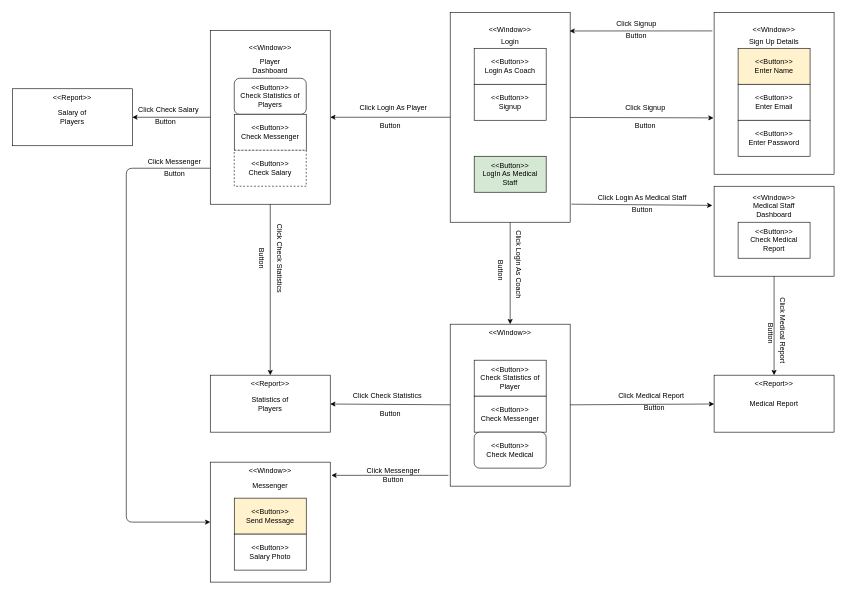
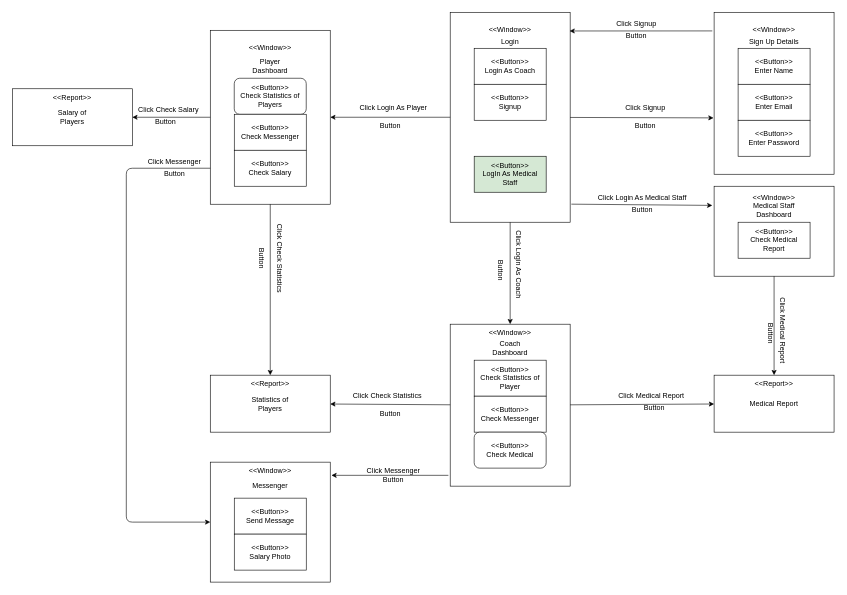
  <mxCell id="0" />
  <mxCell id="1" parent="0" />
  <mxCell id="2" value="" style="rounded=0;whiteSpace=wrap;html=1;" vertex="1" parent="1"><mxGeometry x="750" y="20" width="200" height="350" as="geometry" /></mxCell>
  <mxCell id="3" value="&amp;lt;&amp;lt;Button&amp;gt;&amp;gt;&lt;br&gt;Login As Coach" style="rounded=0;whiteSpace=wrap;html=1;" vertex="1" parent="1"><mxGeometry x="790" y="80" width="120" height="60" as="geometry" /></mxCell>
  <mxCell id="4" value="&lt;span&gt;&amp;lt;&amp;lt;Button&amp;gt;&amp;gt;&lt;/span&gt;&lt;br&gt;Signup" style="rounded=0;whiteSpace=wrap;html=1;" vertex="1" parent="1"><mxGeometry x="790" y="140" width="120" height="60" as="geometry" /></mxCell>
  <mxCell id="5" value="&amp;lt;&amp;lt;Window&amp;gt;&amp;gt;" style="text;html=1;strokeColor=none;fillColor=none;align=center;verticalAlign=middle;whiteSpace=wrap;rounded=0;" vertex="1" parent="1"><mxGeometry x="810" y="40" width="80" height="20" as="geometry" /></mxCell>
  <mxCell id="6" value="Login" style="text;html=1;strokeColor=none;fillColor=none;align=center;verticalAlign=middle;whiteSpace=wrap;rounded=0;" vertex="1" parent="1"><mxGeometry x="805" y="60" width="90" height="20" as="geometry" /></mxCell>
  <mxCell id="7" value="" style="rounded=0;whiteSpace=wrap;html=1;" vertex="1" parent="1"><mxGeometry x="1190" y="310" width="200" height="150" as="geometry" /></mxCell>
  <mxCell id="8" value="&amp;lt;&amp;lt;Button&amp;gt;&amp;gt;&lt;br&gt;Check Medical Report" style="rounded=0;whiteSpace=wrap;html=1;" vertex="1" parent="1"><mxGeometry x="1230" y="370" width="120" height="60" as="geometry" /></mxCell>
  <mxCell id="9" value="&amp;lt;&amp;lt;Window&amp;gt;&amp;gt;" style="text;html=1;strokeColor=none;fillColor=none;align=center;verticalAlign=middle;whiteSpace=wrap;rounded=0;" vertex="1" parent="1"><mxGeometry x="1250" y="320" width="80" height="20" as="geometry" /></mxCell>
  <mxCell id="10" value="Medical Staff&lt;br&gt;Dashboard" style="text;html=1;strokeColor=none;fillColor=none;align=center;verticalAlign=middle;whiteSpace=wrap;rounded=0;" vertex="1" parent="1"><mxGeometry x="1245" y="340" width="90" height="20" as="geometry" /></mxCell>
  <mxCell id="11" value="" style="rounded=0;whiteSpace=wrap;html=1;" vertex="1" parent="1"><mxGeometry x="350" y="50" width="200" height="290" as="geometry" /></mxCell>
  <mxCell id="12" value="&amp;lt;&amp;lt;Button&amp;gt;&amp;gt;&lt;br&gt;Check Statistics of Players" style="whiteSpace=wrap;html=1;rounded=1;" vertex="1" parent="1"><mxGeometry x="390" y="130" width="120" height="60" as="geometry" /></mxCell>
  <mxCell id="13" value="&lt;span&gt;&amp;lt;&amp;lt;Button&amp;gt;&amp;gt;&lt;/span&gt;&lt;br&gt;Check Messenger" style="rounded=0;whiteSpace=wrap;html=1;" vertex="1" parent="1"><mxGeometry x="390" y="190" width="120" height="60" as="geometry" /></mxCell>
- <mxCell id="14" value="&lt;span&gt;&amp;lt;&amp;lt;Button&amp;gt;&amp;gt;&lt;/span&gt;&lt;br&gt;&lt;span&gt;Check Salary&lt;/span&gt;" style="rounded=0;whiteSpace=wrap;html=1;dashed=1;" vertex="1" parent="1"><mxGeometry x="390" y="250" width="120" height="60" as="geometry" /></mxCell>
+ <mxCell id="14" value="&lt;span&gt;&amp;lt;&amp;lt;Button&amp;gt;&amp;gt;&lt;/span&gt;&lt;br&gt;&lt;span&gt;Check Salary&lt;/span&gt;" style="rounded=0;whiteSpace=wrap;html=1;" vertex="1" parent="1"><mxGeometry x="390" y="250" width="120" height="60" as="geometry" /></mxCell>
  <mxCell id="15" value="&amp;lt;&amp;lt;Window&amp;gt;&amp;gt;" style="text;html=1;strokeColor=none;fillColor=none;align=center;verticalAlign=middle;whiteSpace=wrap;rounded=0;" vertex="1" parent="1"><mxGeometry y="70" width="80" height="20" as="geometry" x="410" /></mxCell>
  <mxCell id="16" value="Player Dashboard" style="text;html=1;strokeColor=none;fillColor=none;align=center;verticalAlign=middle;whiteSpace=wrap;rounded=0;" vertex="1" parent="1"><mxGeometry x="405" y="100" width="90" height="20" as="geometry" /></mxCell>
  <mxCell id="17" value="" style="rounded=0;whiteSpace=wrap;html=1;" vertex="1" parent="1"><mxGeometry x="750" y="540" width="200" height="270" as="geometry" /></mxCell>
  <mxCell id="18" value="&amp;lt;&amp;lt;Button&amp;gt;&amp;gt;&lt;br&gt;Check Statistics of Player" style="rounded=0;whiteSpace=wrap;html=1;" vertex="1" parent="1"><mxGeometry x="790" y="600" width="120" height="60" as="geometry" /></mxCell>
  <mxCell id="19" value="&lt;span&gt;&amp;lt;&amp;lt;Button&amp;gt;&amp;gt;&lt;/span&gt;&lt;br&gt;Check Messenger" style="rounded=0;whiteSpace=wrap;html=1;" vertex="1" parent="1"><mxGeometry x="790" y="660" width="120" height="60" as="geometry" /></mxCell>
  <mxCell id="20" value="&lt;span&gt;&amp;lt;&amp;lt;Button&amp;gt;&amp;gt;&lt;/span&gt;&lt;br&gt;&lt;span&gt;Check Medical&lt;/span&gt;" style="whiteSpace=wrap;html=1;rounded=1;" vertex="1" parent="1"><mxGeometry x="790" y="720" width="120" height="60" as="geometry" /></mxCell>
  <mxCell id="21" value="&amp;lt;&amp;lt;Window&amp;gt;&amp;gt;" style="text;html=1;strokeColor=none;fillColor=none;align=center;verticalAlign=middle;whiteSpace=wrap;rounded=0;" vertex="1" parent="1"><mxGeometry x="810" y="545" width="80" height="20" as="geometry" /></mxCell>
+ <mxCell id="22" value="Coach Dashboard" style="text;html=1;strokeColor=none;fillColor=none;align=center;verticalAlign=middle;whiteSpace=wrap;rounded=0;" vertex="1" parent="1"><mxGeometry x="805" y="570" width="90" height="20" as="geometry" /></mxCell>
  <mxCell id="23" value="" style="rounded=0;whiteSpace=wrap;html=1;" vertex="1" parent="1"><mxGeometry x="1190" y="20" width="200" height="270" as="geometry" /></mxCell>
- <mxCell id="24" value="&amp;lt;&amp;lt;Button&amp;gt;&amp;gt;&lt;br&gt;Enter Name" style="rounded=0;whiteSpace=wrap;html=1;fillColor=#fff2cc;" vertex="1" parent="1"><mxGeometry x="1230" y="80" width="120" height="60" as="geometry" /></mxCell>
+ <mxCell id="24" value="&amp;lt;&amp;lt;Button&amp;gt;&amp;gt;&lt;br&gt;Enter Name" style="rounded=0;whiteSpace=wrap;html=1;" vertex="1" parent="1"><mxGeometry x="1230" y="80" width="120" height="60" as="geometry" /></mxCell>
  <mxCell id="25" value="&lt;span&gt;&amp;lt;&amp;lt;Button&amp;gt;&amp;gt;&lt;/span&gt;&lt;br&gt;Enter Email" style="rounded=0;whiteSpace=wrap;html=1;" vertex="1" parent="1"><mxGeometry x="1230" y="140" width="120" height="60" as="geometry" /></mxCell>
  <mxCell id="26" value="&lt;span&gt;&amp;lt;&amp;lt;Button&amp;gt;&amp;gt;&lt;/span&gt;&lt;br&gt;&lt;span&gt;Enter Password&lt;/span&gt;" style="rounded=0;whiteSpace=wrap;html=1;" vertex="1" parent="1"><mxGeometry x="1230" y="200" width="120" height="60" as="geometry" /></mxCell>
  <mxCell id="27" value="&amp;lt;&amp;lt;Window&amp;gt;&amp;gt;" style="text;html=1;strokeColor=none;fillColor=none;align=center;verticalAlign=middle;whiteSpace=wrap;rounded=0;" vertex="1" parent="1"><mxGeometry x="1250" y="40" width="80" height="20" as="geometry" /></mxCell>
  <mxCell id="28" value="Sign Up Details" style="text;html=1;strokeColor=none;fillColor=none;align=center;verticalAlign=middle;whiteSpace=wrap;rounded=0;" vertex="1" parent="1"><mxGeometry x="1245" y="60" width="90" height="20" as="geometry" /></mxCell>
  <mxCell id="29" value="" style="endArrow=classic;html=1;entryX=-0.005;entryY=0.652;entryDx=0;entryDy=0;entryPerimeter=0;" edge="1" parent="1" source="2" target="23"><mxGeometry width="50" height="50" relative="1" as="geometry"><mxPoint x="810" y="380" as="sourcePoint" /><mxPoint x="860" y="330" as="targetPoint" /></mxGeometry></mxCell>
  <mxCell id="30" value="Click Signup" style="text;html=1;align=center;verticalAlign=middle;resizable=0;points=[];autosize=1;" vertex="1" parent="1"><mxGeometry x="1035" y="170" width="80" height="20" as="geometry" /></mxCell>
  <mxCell id="31" value="Button" style="text;html=1;align=center;verticalAlign=middle;resizable=0;points=[];autosize=1;" vertex="1" parent="1"><mxGeometry x="1050" y="200" width="50" height="20" as="geometry" /></mxCell>
  <mxCell id="32" value="" style="endArrow=classic;html=1;exitX=-0.015;exitY=0.115;exitDx=0;exitDy=0;exitPerimeter=0;entryX=0.995;entryY=0.089;entryDx=0;entryDy=0;entryPerimeter=0;" edge="1" parent="1" source="23" target="2"><mxGeometry width="50" height="50" relative="1" as="geometry"><mxPoint x="960" y="165" as="sourcePoint" /><mxPoint x="1020" y="260" as="targetPoint" /></mxGeometry></mxCell>
  <mxCell id="33" value="Click Signup" style="text;html=1;align=center;verticalAlign=middle;resizable=0;points=[];autosize=1;" vertex="1" parent="1"><mxGeometry x="1020" y="30" width="80" height="20" as="geometry" /></mxCell>
  <mxCell id="34" value="Button" style="text;html=1;align=center;verticalAlign=middle;resizable=0;points=[];autosize=1;" vertex="1" parent="1"><mxGeometry x="1035" y="50" width="50" height="20" as="geometry" /></mxCell>
  <mxCell id="35" value="" style="endArrow=classic;html=1;" edge="1" parent="1" source="2" target="11"><mxGeometry width="50" height="50" relative="1" as="geometry"><mxPoint x="960" y="165" as="sourcePoint" /><mxPoint x="1170" y="165" as="targetPoint" /></mxGeometry></mxCell>
  <mxCell id="36" value="" style="endArrow=classic;html=1;" edge="1" parent="1" source="2" target="17"><mxGeometry width="50" height="50" relative="1" as="geometry"><mxPoint x="875" y="330.001" as="sourcePoint" /><mxPoint x="795" y="412.859" as="targetPoint" /></mxGeometry></mxCell>
  <mxCell id="37" value="" style="endArrow=classic;html=1;exitX=1.01;exitY=0.914;exitDx=0;exitDy=0;exitPerimeter=0;entryX=-0.015;entryY=0.213;entryDx=0;entryDy=0;entryPerimeter=0;" edge="1" parent="1" source="2" target="7"><mxGeometry width="50" height="50" relative="1" as="geometry"><mxPoint x="770" y="278.571" as="sourcePoint" /><mxPoint x="690" y="361.429" as="targetPoint" /></mxGeometry></mxCell>
  <mxCell id="38" value="&amp;lt;&amp;lt;Button&amp;gt;&amp;gt;&lt;br&gt;LogIn As Medical Staff" style="rounded=0;whiteSpace=wrap;html=1;fillColor=#d5e8d4;" vertex="1" parent="1"><mxGeometry x="790" y="260" width="120" height="60" as="geometry" /></mxCell>
  <mxCell id="39" value="Click Login As Player" style="text;html=1;align=center;verticalAlign=middle;resizable=0;points=[];autosize=1;rotation=0;" vertex="1" parent="1"><mxGeometry x="590" y="170" width="130" height="20" as="geometry" /></mxCell>
  <mxCell id="40" value="Button" style="text;html=1;align=center;verticalAlign=middle;resizable=0;points=[];autosize=1;rotation=0;" vertex="1" parent="1"><mxGeometry x="625" y="200" width="50" height="20" as="geometry" /></mxCell>
  <mxCell id="41" value="" style="rounded=0;whiteSpace=wrap;html=1;" vertex="1" parent="1"><mxGeometry x="350" y="770" width="200" height="200" as="geometry" /></mxCell>
- <mxCell id="42" value="&amp;lt;&amp;lt;Button&amp;gt;&amp;gt;&lt;br&gt;Send Message" style="rounded=0;whiteSpace=wrap;html=1;fillColor=#fff2cc;" vertex="1" parent="1"><mxGeometry x="390" y="830" width="120" height="60" as="geometry" /></mxCell>
+ <mxCell id="42" value="&amp;lt;&amp;lt;Button&amp;gt;&amp;gt;&lt;br&gt;Send Message" style="rounded=0;whiteSpace=wrap;html=1;" vertex="1" parent="1"><mxGeometry x="390" y="830" width="120" height="60" as="geometry" /></mxCell>
  <mxCell id="43" value="&lt;span&gt;&amp;lt;&amp;lt;Button&amp;gt;&amp;gt;&lt;/span&gt;&lt;br&gt;Salary Photo" style="rounded=0;whiteSpace=wrap;html=1;" vertex="1" parent="1"><mxGeometry x="390" y="890" width="120" height="60" as="geometry" /></mxCell>
  <mxCell id="44" value="&amp;lt;&amp;lt;Window&amp;gt;&amp;gt;" style="text;html=1;strokeColor=none;fillColor=none;align=center;verticalAlign=middle;whiteSpace=wrap;rounded=0;" vertex="1" parent="1"><mxGeometry y="775" width="80" height="20" as="geometry" x="410" /></mxCell>
  <mxCell id="45" value="Messenger" style="text;html=1;strokeColor=none;fillColor=none;align=center;verticalAlign=middle;whiteSpace=wrap;rounded=0;" vertex="1" parent="1"><mxGeometry x="405" y="800" width="90" height="20" as="geometry" /></mxCell>
  <mxCell id="46" value="" style="rounded=0;whiteSpace=wrap;html=1;" vertex="1" parent="1"><mxGeometry x="20" y="147.5" width="200" height="95" as="geometry" /></mxCell>
  <mxCell id="47" value="&amp;lt;&amp;lt;Report&amp;gt;&amp;gt;" style="text;html=1;strokeColor=none;fillColor=none;align=center;verticalAlign=middle;whiteSpace=wrap;rounded=0;" vertex="1" parent="1"><mxGeometry x="80" y="152.5" width="80" height="20" as="geometry" /></mxCell>
  <mxCell id="48" value="Salary of Players" style="text;html=1;strokeColor=none;fillColor=none;align=center;verticalAlign=middle;whiteSpace=wrap;rounded=0;" vertex="1" parent="1"><mxGeometry x="75" y="177.5" width="90" height="35" as="geometry" /></mxCell>
  <mxCell id="49" value="" style="endArrow=classic;html=1;" edge="1" parent="1" source="11" target="46"><mxGeometry width="50" height="50" relative="1" as="geometry"><mxPoint x="760" y="268.415" as="sourcePoint" /><mxPoint x="550" y="401.585" as="targetPoint" /></mxGeometry></mxCell>
  <mxCell id="50" value="Click Check Salary" style="text;html=1;align=center;verticalAlign=middle;resizable=0;points=[];autosize=1;" vertex="1" parent="1"><mxGeometry x="220" y="172.5" width="120" height="20" as="geometry" /></mxCell>
  <mxCell id="51" value="Button" style="text;html=1;align=center;verticalAlign=middle;resizable=0;points=[];autosize=1;" vertex="1" parent="1"><mxGeometry x="250" y="192.5" width="50" height="20" as="geometry" /></mxCell>
  <mxCell id="52" value="" style="rounded=0;whiteSpace=wrap;html=1;" vertex="1" parent="1"><mxGeometry x="350" y="625" width="200" height="95" as="geometry" /></mxCell>
  <mxCell id="53" value="&amp;lt;&amp;lt;Report&amp;gt;&amp;gt;" style="text;html=1;strokeColor=none;fillColor=none;align=center;verticalAlign=middle;whiteSpace=wrap;rounded=0;" vertex="1" parent="1"><mxGeometry y="630" width="80" height="20" as="geometry" x="410" /></mxCell>
  <mxCell id="54" value="Statistics of Players" style="text;html=1;strokeColor=none;fillColor=none;align=center;verticalAlign=middle;whiteSpace=wrap;rounded=0;" vertex="1" parent="1"><mxGeometry x="405" y="655" width="90" height="35" as="geometry" /></mxCell>
  <mxCell id="55" value="" style="endArrow=classic;html=1;" edge="1" parent="1" source="11" target="52"><mxGeometry width="50" height="50" relative="1" as="geometry"><mxPoint x="350" y="464.324" as="sourcePoint" /><mxPoint x="180" y="463.176" as="targetPoint" /></mxGeometry></mxCell>
  <mxCell id="56" value="" style="endArrow=classic;html=1;" edge="1" parent="1" source="17" target="52"><mxGeometry width="50" height="50" relative="1" as="geometry"><mxPoint x="360" y="474.324" as="sourcePoint" /><mxPoint x="680" y="570" as="targetPoint" /></mxGeometry></mxCell>
  <mxCell id="57" value="Click Check Statistics" style="text;html=1;align=center;verticalAlign=middle;resizable=0;points=[];autosize=1;rotation=0;" vertex="1" parent="1"><mxGeometry x="580" y="650" width="130" height="20" as="geometry" /></mxCell>
  <mxCell id="58" value="Button" style="text;html=1;align=center;verticalAlign=middle;resizable=0;points=[];autosize=1;rotation=0;" vertex="1" parent="1"><mxGeometry x="625" y="680" width="50" height="20" as="geometry" /></mxCell>
  <mxCell id="59" value="Click Check Statistics" style="text;html=1;align=center;verticalAlign=middle;resizable=0;points=[];autosize=1;rotation=90;" vertex="1" parent="1"><mxGeometry x="400" y="420" width="130" height="20" as="geometry" /></mxCell>
  <mxCell id="60" value="Button" style="text;html=1;align=center;verticalAlign=middle;resizable=0;points=[];autosize=1;rotation=90;" vertex="1" parent="1"><mxGeometry y="420" width="50" height="20" as="geometry" x="410" /></mxCell>
  <mxCell id="61" value="" style="endArrow=classic;html=1;exitX=0;exitY=0.793;exitDx=0;exitDy=0;exitPerimeter=0;" edge="1" parent="1" source="11" target="41"><mxGeometry width="50" height="50" relative="1" as="geometry"><mxPoint x="453.791" y="610" as="sourcePoint" /><mxPoint x="458.758" y="800" as="targetPoint" /><Array as="points"><mxPoint x="210" y="280" /><mxPoint x="210" y="870" /></Array></mxGeometry></mxCell>
  <mxCell id="62" value="Click Messenger" style="text;html=1;align=center;verticalAlign=middle;resizable=0;points=[];autosize=1;rotation=0;" vertex="1" parent="1"><mxGeometry x="240" y="260" width="100" height="20" as="geometry" /></mxCell>
  <mxCell id="63" value="Button" style="text;html=1;align=center;verticalAlign=middle;resizable=0;points=[];autosize=1;rotation=0;" vertex="1" parent="1"><mxGeometry x="265" y="280" width="50" height="20" as="geometry" /></mxCell>
  <mxCell id="64" value="" style="endArrow=classic;html=1;entryX=1.01;entryY=0.11;entryDx=0;entryDy=0;entryPerimeter=0;" edge="1" parent="1" target="41"><mxGeometry width="50" height="50" relative="1" as="geometry"><mxPoint x="747" y="792" as="sourcePoint" /><mxPoint x="360" y="1119.091" as="targetPoint" /><Array as="points" /></mxGeometry></mxCell>
  <mxCell id="65" value="Click Messenger" style="text;html=1;align=center;verticalAlign=middle;resizable=0;points=[];autosize=1;rotation=0;" vertex="1" parent="1"><mxGeometry x="605" y="775" width="100" height="20" as="geometry" /></mxCell>
  <mxCell id="66" value="Button" style="text;html=1;align=center;verticalAlign=middle;resizable=0;points=[];autosize=1;rotation=0;" vertex="1" parent="1"><mxGeometry x="630" y="790" width="50" height="20" as="geometry" /></mxCell>
  <mxCell id="67" value="" style="rounded=0;whiteSpace=wrap;html=1;" vertex="1" parent="1"><mxGeometry x="1190" y="625" width="200" height="95" as="geometry" /></mxCell>
  <mxCell id="68" value="&amp;lt;&amp;lt;Report&amp;gt;&amp;gt;" style="text;html=1;strokeColor=none;fillColor=none;align=center;verticalAlign=middle;whiteSpace=wrap;rounded=0;" vertex="1" parent="1"><mxGeometry x="1250" y="630" width="80" height="20" as="geometry" /></mxCell>
  <mxCell id="69" value="Medical Report" style="text;html=1;strokeColor=none;fillColor=none;align=center;verticalAlign=middle;whiteSpace=wrap;rounded=0;" vertex="1" parent="1"><mxGeometry x="1245" y="655" width="90" height="35" as="geometry" /></mxCell>
  <mxCell id="70" value="" style="endArrow=classic;html=1;" edge="1" parent="1" source="17" target="67"><mxGeometry width="50" height="50" relative="1" as="geometry"><mxPoint x="760" y="658.125" as="sourcePoint" /><mxPoint x="535.248" y="800" as="targetPoint" /></mxGeometry></mxCell>
  <mxCell id="71" value="Click Medical Report" style="text;html=1;align=center;verticalAlign=middle;resizable=0;points=[];autosize=1;" vertex="1" parent="1"><mxGeometry x="1020" y="650" width="130" height="20" as="geometry" /></mxCell>
  <mxCell id="72" value="Button" style="text;html=1;align=center;verticalAlign=middle;resizable=0;points=[];autosize=1;rotation=90;" vertex="1" parent="1"><mxGeometry x="1260" y="545" width="50" height="20" as="geometry" /></mxCell>
  <mxCell id="73" value="" style="endArrow=classic;html=1;" edge="1" parent="1" source="7" target="67"><mxGeometry width="50" height="50" relative="1" as="geometry"><mxPoint x="960" y="619.5" as="sourcePoint" /><mxPoint x="1260" y="693" as="targetPoint" /></mxGeometry></mxCell>
  <mxCell id="74" value="Click Medical Report" style="text;html=1;align=center;verticalAlign=middle;resizable=0;points=[];autosize=1;rotation=90;" vertex="1" parent="1"><mxGeometry x="1240" y="540" width="130" height="20" as="geometry" /></mxCell>
  <mxCell id="75" value="Button" style="text;html=1;align=center;verticalAlign=middle;resizable=0;points=[];autosize=1;" vertex="1" parent="1"><mxGeometry x="1065" y="670" width="50" height="20" as="geometry" /></mxCell>
  <mxCell id="76" value="Click Login As Coach" style="text;html=1;align=center;verticalAlign=middle;resizable=0;points=[];autosize=1;rotation=90;" vertex="1" parent="1"><mxGeometry x="800" y="430" width="130" height="20" as="geometry" /></mxCell>
  <mxCell id="77" value="Button" style="text;html=1;align=center;verticalAlign=middle;resizable=0;points=[];autosize=1;rotation=90;" vertex="1" parent="1"><mxGeometry x="810" y="440" width="50" height="20" as="geometry" /></mxCell>
  <mxCell id="78" value="Click Login As Medical Staff" style="text;html=1;align=center;verticalAlign=middle;resizable=0;points=[];autosize=1;rotation=0;" vertex="1" parent="1"><mxGeometry x="990" y="320" width="160" height="20" as="geometry" /></mxCell>
  <mxCell id="79" value="Button" style="text;html=1;align=center;verticalAlign=middle;resizable=0;points=[];autosize=1;rotation=0;" vertex="1" parent="1"><mxGeometry x="1045" y="340" width="50" height="20" as="geometry" /></mxCell>
